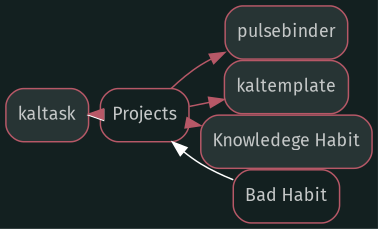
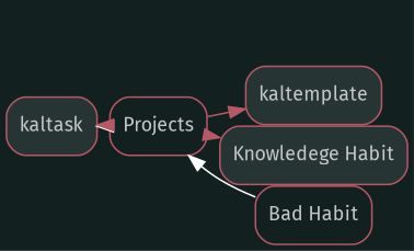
  digraph {
    bgcolor="#132020"
    fontname="Fira Sans"
    nodesep=0
    rankdir=LR
    ranksep=0
    node [color="#b75867" fillcolor="#273434" fontcolor="#c4c7c7" fontname="Fira Sans" fontsize="12px" labelfontname=sans shape=rectangle style="rounded,filled"]
    edge [color="#b75867" fontname="Fira Sans"]
    n1 [label=kaltask]
    n2 [fillcolor="#FFFFFF" label=Projects style=rounded]
-   n3 [label=pulsebinder]
    n4 [label=kaltemplate]
    n5 [label="Knowledege Habit"]
    n6 [fillcolor="#FFFFFF" label="Bad Habit" style=rounded]
    subgraph sub_1 {
    }
    subgraph sub_2 {
      n1
      n2
    }
    subgraph sub_3 {
      n1
      n2
-     n3
      n4
      n5
    }
    subgraph sub_4 {
      n2
      n6
    }
    n1 -> n2 [color="#FFFFFF" dir=back]
    n2 -> n1
-   n2 -> n3
    n2 -> n4
    n2 -> n5
    n2 -> n6 [color="#FFFFFF" dir=back]
  }
